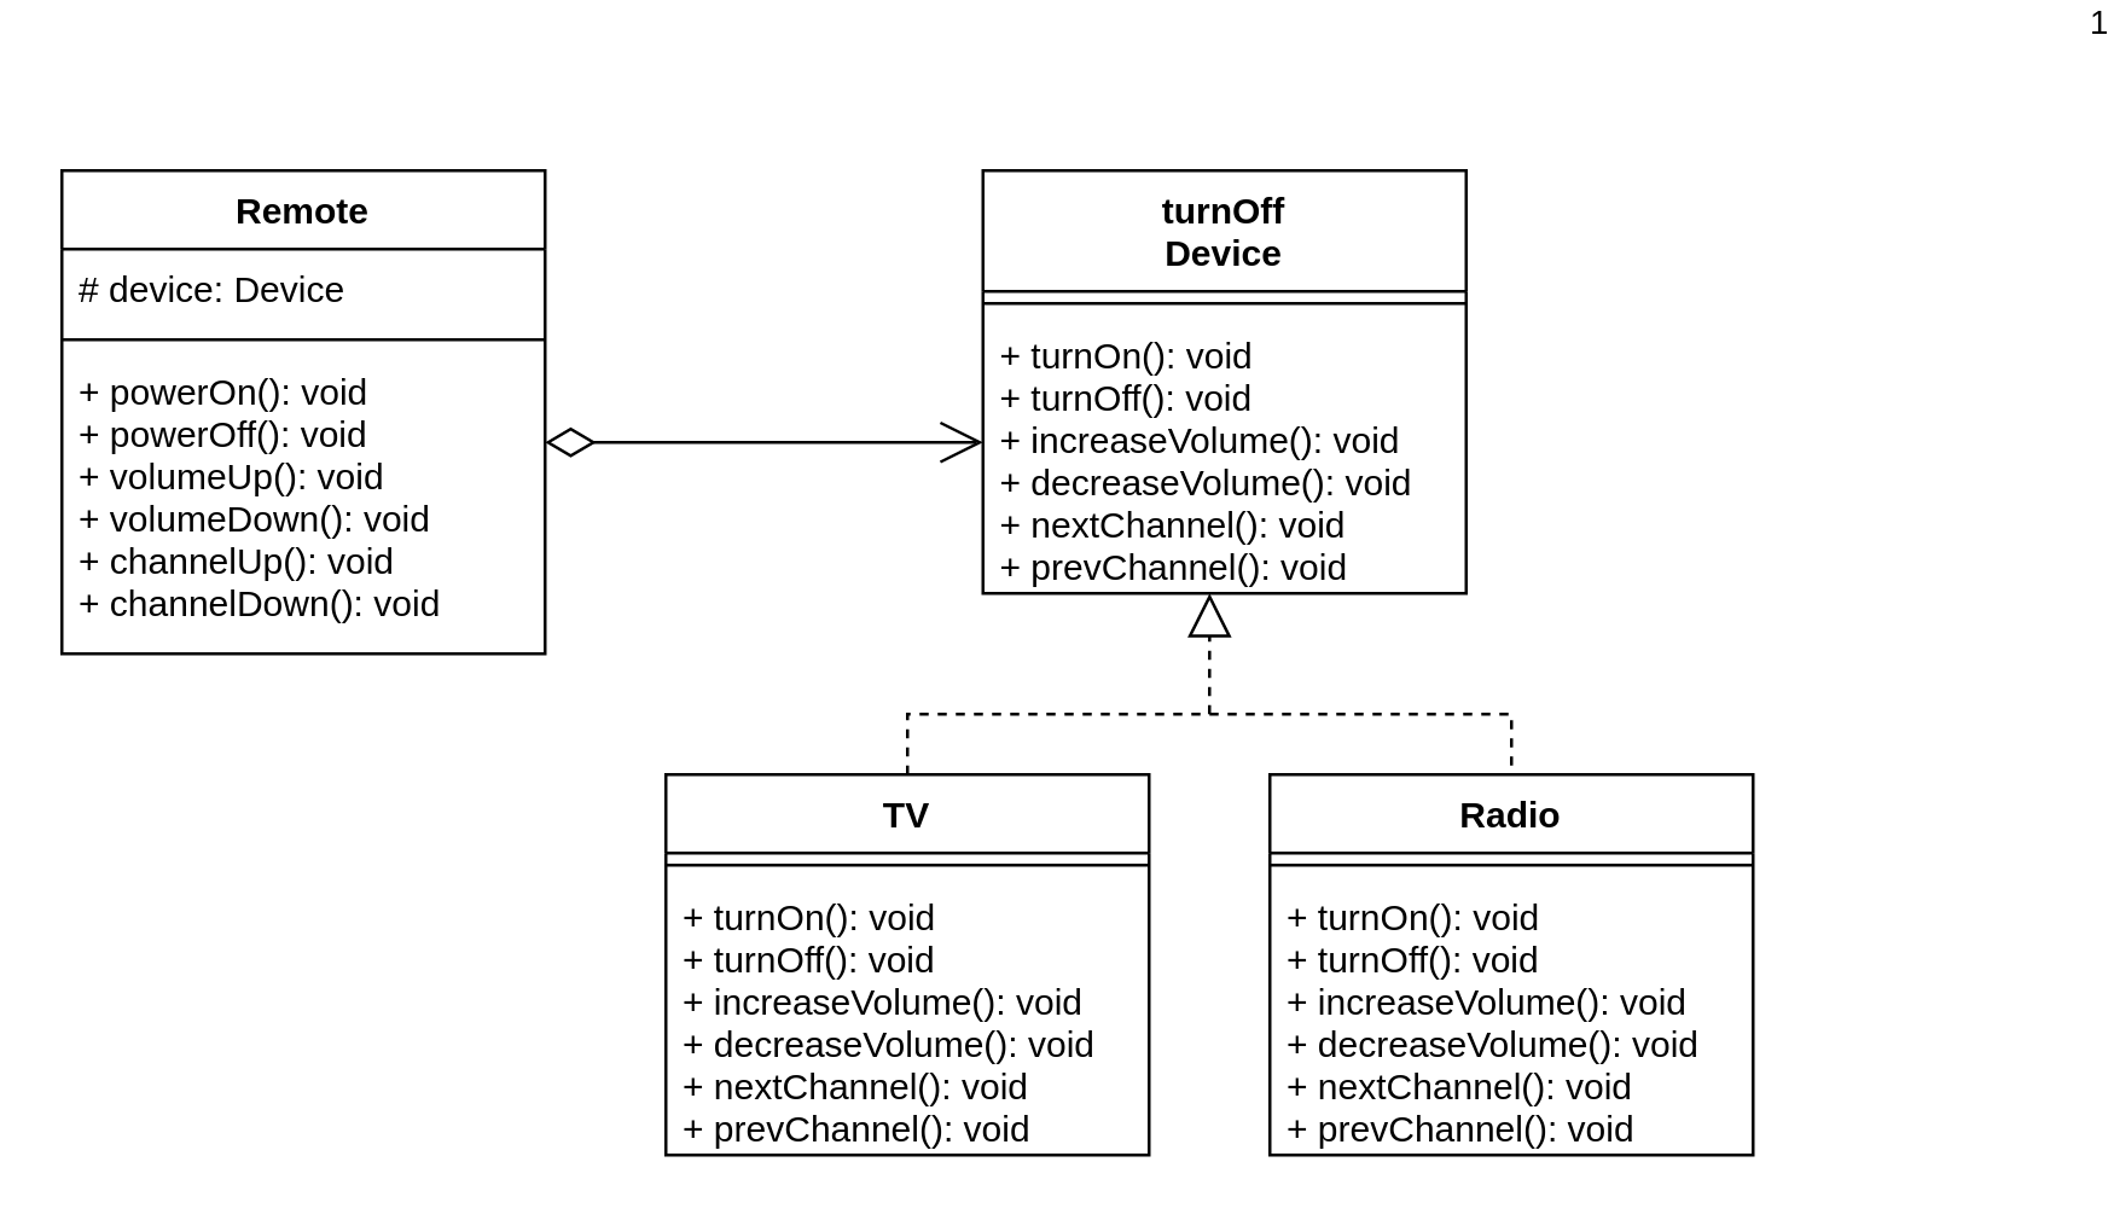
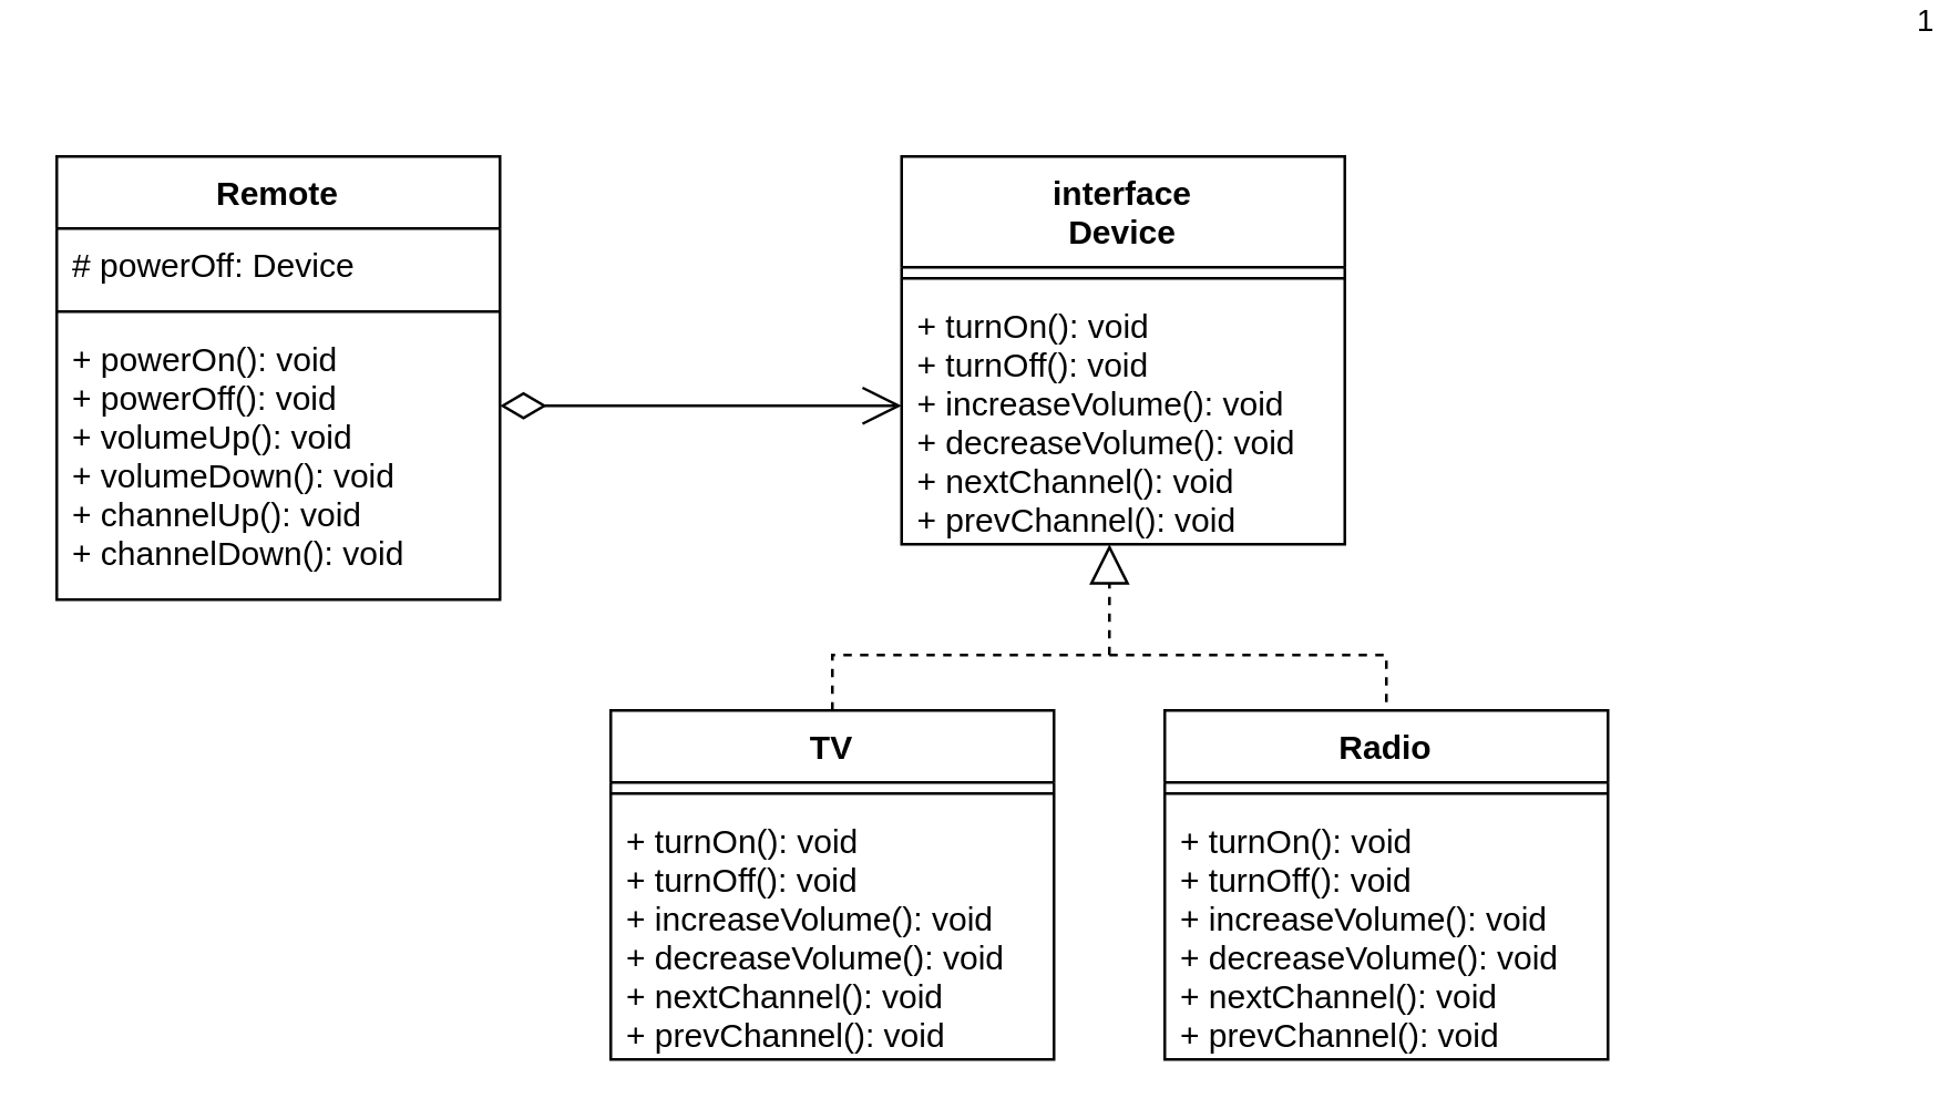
  <mxCell id="0" />
  <mxCell id="1" parent="0" />
  <mxCell id="2" value="Remote" style="swimlane;fontStyle=1;align=center;verticalAlign=top;childLayout=stackLayout;horizontal=1;startSize=26;horizontalStack=0;resizeParent=1;resizeParentMax=0;resizeLast=0;collapsible=1;marginBottom=0;" vertex="1" parent="1"><mxGeometry x="20" y="20" width="160" height="160" as="geometry" /></mxCell>
- <mxCell id="3" value="# device: Device" style="text;strokeColor=none;fillColor=none;align=left;verticalAlign=top;spacingLeft=4;spacingRight=4;overflow=hidden;rotatable=0;points=[[0,0.5],[1,0.5]];portConstraint=eastwest;" vertex="1" parent="2"><mxGeometry y="26" width="160" height="26" as="geometry" /></mxCell>
+ <mxCell id="3" value="# powerOff: Device" style="text;strokeColor=none;fillColor=none;align=left;verticalAlign=top;spacingLeft=4;spacingRight=4;overflow=hidden;rotatable=0;points=[[0,0.5],[1,0.5]];portConstraint=eastwest;" vertex="1" parent="2"><mxGeometry y="26" width="160" height="26" as="geometry" /></mxCell>
  <mxCell id="4" value="" style="line;strokeWidth=1;fillColor=none;align=left;verticalAlign=middle;spacingTop=-1;spacingLeft=3;spacingRight=3;rotatable=0;labelPosition=right;points=[];portConstraint=eastwest;strokeColor=inherit;" vertex="1" parent="2"><mxGeometry y="52" width="160" height="8" as="geometry" /></mxCell>
  <mxCell id="5" value="+ powerOn(): void&#10;+ powerOff(): void&#10;+ volumeUp(): void&#10;+ volumeDown(): void&#10;+ channelUp(): void&#10;+ channelDown(): void" style="text;strokeColor=none;fillColor=none;align=left;verticalAlign=top;spacingLeft=4;spacingRight=4;overflow=hidden;rotatable=0;points=[[0,0.5],[1,0.5]];portConstraint=eastwest;" vertex="1" parent="2"><mxGeometry y="60" width="160" height="100" as="geometry" /></mxCell>
- <mxCell id="6" value="turnOff&#10;Device" style="swimlane;fontStyle=1;align=center;verticalAlign=top;childLayout=stackLayout;horizontal=1;startSize=40;horizontalStack=0;resizeParent=1;resizeParentMax=0;resizeLast=0;collapsible=1;marginBottom=0;" vertex="1" parent="1"><mxGeometry x="325" y="20" width="160" height="140" as="geometry" /></mxCell>
+ <mxCell id="6" value="interface&#10;Device" style="swimlane;fontStyle=1;align=center;verticalAlign=top;childLayout=stackLayout;horizontal=1;startSize=40;horizontalStack=0;resizeParent=1;resizeParentMax=0;resizeLast=0;collapsible=1;marginBottom=0;" vertex="1" parent="1"><mxGeometry x="325" y="20" width="160" height="140" as="geometry" /></mxCell>
  <mxCell id="7" value="" style="line;strokeWidth=1;fillColor=none;align=left;verticalAlign=middle;spacingTop=-1;spacingLeft=3;spacingRight=3;rotatable=0;labelPosition=right;points=[];portConstraint=eastwest;strokeColor=inherit;" vertex="1" parent="6"><mxGeometry y="40" width="160" height="8" as="geometry" /></mxCell>
  <mxCell id="8" value="+ turnOn(): void&#10;+ turnOff(): void&#10;+ increaseVolume(): void&#10;+ decreaseVolume(): void&#10;+ nextChannel(): void&#10;+ prevChannel(): void" style="text;strokeColor=none;fillColor=none;align=left;verticalAlign=top;spacingLeft=4;spacingRight=4;overflow=hidden;rotatable=0;points=[[0,0.5],[1,0.5]];portConstraint=eastwest;" vertex="1" parent="6"><mxGeometry y="48" width="160" height="92" as="geometry" /></mxCell>
  <mxCell id="9" value="TV" style="swimlane;fontStyle=1;align=center;verticalAlign=top;childLayout=stackLayout;horizontal=1;startSize=26;horizontalStack=0;resizeParent=1;resizeParentMax=0;resizeLast=0;collapsible=1;marginBottom=0;" vertex="1" parent="1"><mxGeometry x="220" y="220" width="160" height="126" as="geometry" /></mxCell>
  <mxCell id="10" value="" style="line;strokeWidth=1;fillColor=none;align=left;verticalAlign=middle;spacingTop=-1;spacingLeft=3;spacingRight=3;rotatable=0;labelPosition=right;points=[];portConstraint=eastwest;strokeColor=inherit;" vertex="1" parent="9"><mxGeometry y="26" width="160" height="8" as="geometry" /></mxCell>
  <mxCell id="11" value="+ turnOn(): void&#10;+ turnOff(): void&#10;+ increaseVolume(): void&#10;+ decreaseVolume(): void&#10;+ nextChannel(): void&#10;+ prevChannel(): void" style="text;strokeColor=none;fillColor=none;align=left;verticalAlign=top;spacingLeft=4;spacingRight=4;overflow=hidden;rotatable=0;points=[[0,0.5],[1,0.5]];portConstraint=eastwest;" vertex="1" parent="9"><mxGeometry y="34" width="160" height="92" as="geometry" /></mxCell>
  <mxCell id="12" value="Radio" style="swimlane;fontStyle=1;align=center;verticalAlign=top;childLayout=stackLayout;horizontal=1;startSize=26;horizontalStack=0;resizeParent=1;resizeParentMax=0;resizeLast=0;collapsible=1;marginBottom=0;" vertex="1" parent="1"><mxGeometry x="420" y="220" width="160" height="126" as="geometry" /></mxCell>
  <mxCell id="13" value="" style="line;strokeWidth=1;fillColor=none;align=left;verticalAlign=middle;spacingTop=-1;spacingLeft=3;spacingRight=3;rotatable=0;labelPosition=right;points=[];portConstraint=eastwest;strokeColor=inherit;" vertex="1" parent="12"><mxGeometry y="26" width="160" height="8" as="geometry" /></mxCell>
  <mxCell id="14" value="+ turnOn(): void&#10;+ turnOff(): void&#10;+ increaseVolume(): void&#10;+ decreaseVolume(): void&#10;+ nextChannel(): void&#10;+ prevChannel(): void" style="text;strokeColor=none;fillColor=none;align=left;verticalAlign=top;spacingLeft=4;spacingRight=4;overflow=hidden;rotatable=0;points=[[0,0.5],[1,0.5]];portConstraint=eastwest;" vertex="1" parent="12"><mxGeometry y="34" width="160" height="92" as="geometry" /></mxCell>
  <mxCell id="15" value="" style="endArrow=block;dashed=1;endFill=0;endSize=12;html=1;rounded=0;exitX=0.5;exitY=0;exitDx=0;exitDy=0;entryX=0.469;entryY=1;entryDx=0;entryDy=0;entryPerimeter=0;" edge="1" parent="1" source="9" target="8"><mxGeometry width="160" relative="1" as="geometry"><mxPoint x="240" y="200" as="sourcePoint" /><mxPoint x="400" y="200" as="targetPoint" /><Array as="points"><mxPoint x="300" y="200" /><mxPoint x="400" y="200" /></Array></mxGeometry></mxCell>
  <mxCell id="16" value="" style="endArrow=none;dashed=1;html=1;rounded=0;entryX=0.5;entryY=0;entryDx=0;entryDy=0;" edge="1" parent="1" target="12"><mxGeometry width="50" height="50" relative="1" as="geometry"><mxPoint x="400" y="200" as="sourcePoint" /><mxPoint x="480" y="220" as="targetPoint" /><Array as="points"><mxPoint x="500" y="200" /></Array></mxGeometry></mxCell>
  <mxCell id="17" value="1" style="endArrow=open;html=1;endSize=12;startArrow=diamondThin;startSize=14;startFill=0;edgeStyle=orthogonalEdgeStyle;align=left;verticalAlign=bottom;rounded=0;" edge="1" parent="1"><mxGeometry x="1" y="387" relative="1" as="geometry"><mxPoint x="180" y="110" as="sourcePoint" /><mxPoint x="325" y="110" as="targetPoint" /><mxPoint x="365" y="257" as="offset" /></mxGeometry></mxCell>
